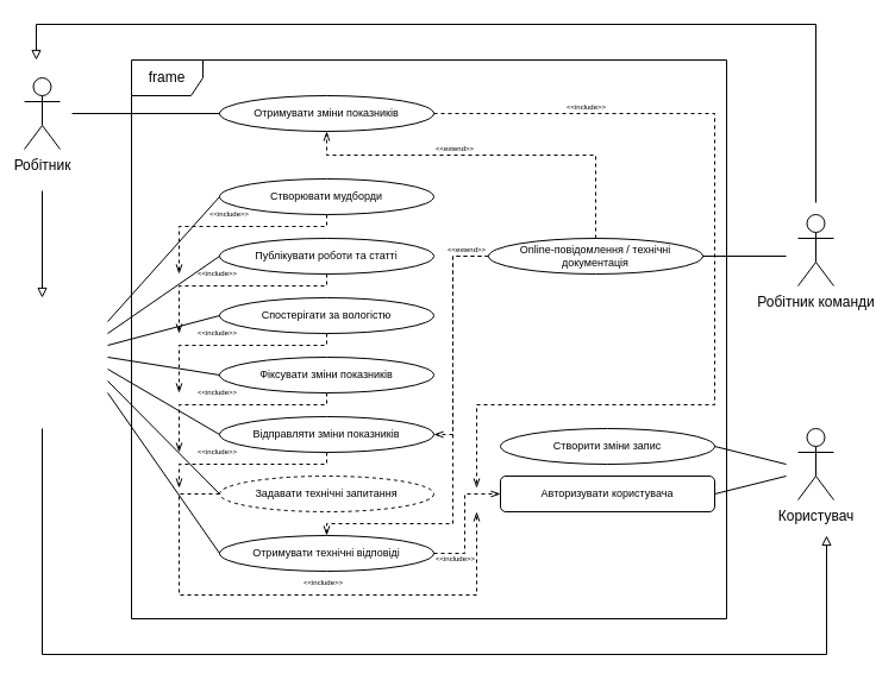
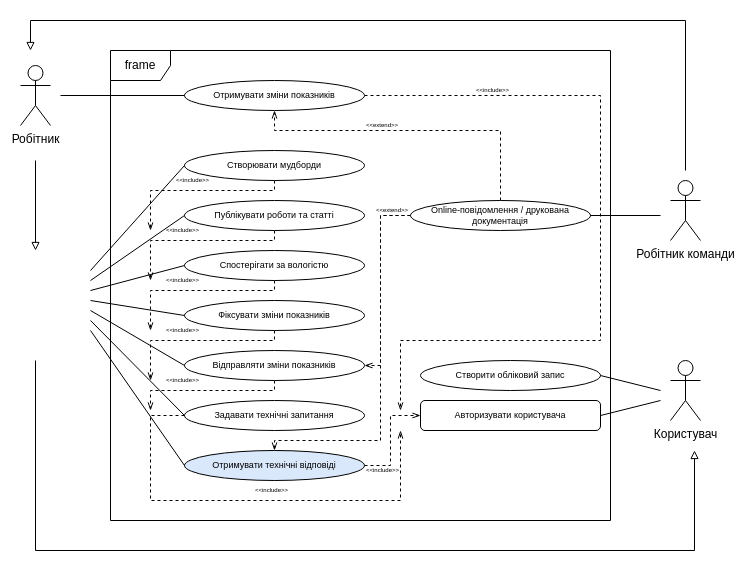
  <mxCell id="0" />
  <mxCell id="1" parent="0" />
  <mxCell id="2" value="frame" style="shape=umlFrame;whiteSpace=wrap;html=1;" parent="1" vertex="1"><mxGeometry x="110" y="50" width="500" height="470" as="geometry" /></mxCell>
  <mxCell id="3" style="edgeStyle=orthogonalEdgeStyle;rounded=0;orthogonalLoop=1;jettySize=auto;html=1;fontSize=6;startArrow=none;startFill=0;endArrow=block;endFill=0;" parent="1" edge="1"><mxGeometry relative="1" as="geometry"><mxPoint x="694" y="450" as="targetPoint" /><mxPoint x="35" y="360" as="sourcePoint" /><Array as="points"><mxPoint x="35" y="550" /><mxPoint x="694" y="550" /></Array></mxGeometry></mxCell>
  <mxCell id="4" style="edgeStyle=orthogonalEdgeStyle;rounded=0;orthogonalLoop=1;jettySize=auto;html=1;fontSize=6;startArrow=none;startFill=0;endArrow=block;endFill=0;" parent="1" edge="1"><mxGeometry relative="1" as="geometry"><mxPoint x="30" y="50" as="targetPoint" /><mxPoint x="685" y="170" as="sourcePoint" /><Array as="points"><mxPoint x="685" y="20" /><mxPoint x="30" y="20" /></Array></mxGeometry></mxCell>
  <mxCell id="5" value="Робітник команди" style="shape=umlActor;verticalLabelPosition=bottom;verticalAlign=top;html=1;" parent="1" vertex="1"><mxGeometry x="670" y="180" width="30" height="60" as="geometry" /></mxCell>
  <mxCell id="6" value="Користувач" style="shape=umlActor;verticalLabelPosition=bottom;verticalAlign=top;html=1;" parent="1" vertex="1"><mxGeometry x="670" y="360" width="30" height="60" as="geometry" /></mxCell>
  <mxCell id="7" style="edgeStyle=orthogonalEdgeStyle;rounded=0;orthogonalLoop=1;jettySize=auto;html=1;fontSize=6;startArrow=none;startFill=0;endArrow=block;endFill=0;" parent="1" edge="1"><mxGeometry relative="1" as="geometry"><mxPoint x="35" y="250" as="targetPoint" /><mxPoint x="35" y="160" as="sourcePoint" /></mxGeometry></mxCell>
  <mxCell id="8" value="Робітник" style="shape=umlActor;verticalLabelPosition=bottom;verticalAlign=top;html=1;" parent="1" vertex="1"><mxGeometry x="20" y="65" width="30" height="60" as="geometry" /></mxCell>
  <mxCell id="9" style="edgeStyle=orthogonalEdgeStyle;rounded=0;orthogonalLoop=1;jettySize=auto;html=1;exitX=0.5;exitY=1;exitDx=0;exitDy=0;dashed=1;fontSize=6;startArrow=none;startFill=0;endArrow=openThin;endFill=0;" parent="1" source="10" edge="1"><mxGeometry relative="1" as="geometry"><mxPoint x="150" y="230" as="targetPoint" /><Array as="points"><mxPoint x="274" y="190" /><mxPoint x="150" y="190" /></Array></mxGeometry></mxCell>
  <mxCell id="10" value="Створювати мудборди" style="ellipse;whiteSpace=wrap;html=1;align=center;fontSize=9;" parent="1" vertex="1"><mxGeometry x="184" y="150" width="180" height="30" as="geometry" /></mxCell>
  <mxCell id="11" style="edgeStyle=orthogonalEdgeStyle;rounded=0;orthogonalLoop=1;jettySize=auto;html=1;exitX=0.5;exitY=1;exitDx=0;exitDy=0;dashed=1;fontSize=6;startArrow=none;startFill=0;endArrow=openThin;endFill=0;" parent="1" source="12" edge="1"><mxGeometry relative="1" as="geometry"><mxPoint x="150" y="280" as="targetPoint" /><Array as="points"><mxPoint x="274" y="240" /><mxPoint x="150" y="240" /></Array></mxGeometry></mxCell>
  <mxCell id="12" value="Публікувати роботи та статті" style="ellipse;whiteSpace=wrap;html=1;align=center;fontSize=9;" parent="1" vertex="1"><mxGeometry x="184" y="200" width="180" height="30" as="geometry" /></mxCell>
  <mxCell id="13" style="edgeStyle=orthogonalEdgeStyle;rounded=0;orthogonalLoop=1;jettySize=auto;html=1;exitX=0.5;exitY=1;exitDx=0;exitDy=0;dashed=1;fontSize=6;startArrow=none;startFill=0;endArrow=openThin;endFill=0;" parent="1" source="14" edge="1"><mxGeometry relative="1" as="geometry"><mxPoint x="150" y="330" as="targetPoint" /><Array as="points"><mxPoint x="274" y="290" /><mxPoint x="150" y="290" /></Array></mxGeometry></mxCell>
  <mxCell id="14" value="Спостерігати за вологістю" style="ellipse;whiteSpace=wrap;html=1;align=center;fontSize=9;" parent="1" vertex="1"><mxGeometry x="184" y="250" width="180" height="30" as="geometry" /></mxCell>
  <mxCell id="15" style="edgeStyle=orthogonalEdgeStyle;rounded=0;orthogonalLoop=1;jettySize=auto;html=1;dashed=1;fontSize=6;startArrow=none;startFill=0;endArrow=openThin;endFill=0;exitX=0.5;exitY=1;exitDx=0;exitDy=0;" parent="1" source="16" edge="1"><mxGeometry relative="1" as="geometry"><mxPoint x="150" y="380" as="targetPoint" /><Array as="points"><mxPoint x="274" y="340" /><mxPoint x="150" y="340" /></Array></mxGeometry></mxCell>
  <mxCell id="16" value="Фіксувати зміни показників" style="ellipse;whiteSpace=wrap;html=1;align=center;fontSize=9;" parent="1" vertex="1"><mxGeometry x="184" y="300" width="180" height="30" as="geometry" /></mxCell>
  <mxCell id="17" style="edgeStyle=orthogonalEdgeStyle;rounded=0;orthogonalLoop=1;jettySize=auto;html=1;fontSize=6;startArrow=none;startFill=0;endArrow=openThin;endFill=0;dashed=1;exitX=0.5;exitY=1;exitDx=0;exitDy=0;" parent="1" source="18" edge="1"><mxGeometry relative="1" as="geometry"><mxPoint x="150" y="410" as="targetPoint" /><Array as="points"><mxPoint x="274" y="390" /><mxPoint x="150" y="390" /></Array></mxGeometry></mxCell>
  <mxCell id="18" value="Відправляти зміни показників" style="ellipse;whiteSpace=wrap;html=1;align=center;fontSize=9;" parent="1" vertex="1"><mxGeometry x="184" y="350" width="180" height="30" as="geometry" /></mxCell>
  <mxCell id="19" style="edgeStyle=orthogonalEdgeStyle;rounded=0;orthogonalLoop=1;jettySize=auto;html=1;dashed=1;fontSize=9;startArrow=none;startFill=0;endArrow=openThin;endFill=0;exitX=0;exitY=0.5;exitDx=0;exitDy=0;" parent="1" source="20" edge="1"><mxGeometry relative="1" as="geometry"><mxPoint x="400" y="430" as="targetPoint" /><Array as="points"><mxPoint x="150" y="415" /><mxPoint x="150" y="500" /><mxPoint x="400" y="500" /><mxPoint x="400" y="430" /></Array></mxGeometry></mxCell>
- <mxCell id="20" value="Задавати технічні запитання" style="ellipse;whiteSpace=wrap;html=1;align=center;fontSize=9;dashed=1;" parent="1" vertex="1"><mxGeometry x="184" y="400" width="180" height="30" as="geometry" /></mxCell>
+ <mxCell id="20" value="Задавати технічні запитання" style="ellipse;whiteSpace=wrap;html=1;align=center;fontSize=9;" parent="1" vertex="1"><mxGeometry x="184" y="400" width="180" height="30" as="geometry" /></mxCell>
  <mxCell id="21" style="edgeStyle=orthogonalEdgeStyle;rounded=0;orthogonalLoop=1;jettySize=auto;html=1;entryX=0;entryY=0.5;entryDx=0;entryDy=0;dashed=1;fontSize=9;startArrow=none;startFill=0;endArrow=openThin;endFill=0;exitX=1;exitY=0.5;exitDx=0;exitDy=0;" parent="1" source="22" target="29" edge="1"><mxGeometry relative="1" as="geometry"><Array as="points"><mxPoint x="390" y="465" /><mxPoint x="390" y="415" /></Array></mxGeometry></mxCell>
- <mxCell id="22" value="Отримувати технічні відповіді" style="ellipse;whiteSpace=wrap;html=1;align=center;fontSize=9;" parent="1" vertex="1"><mxGeometry x="184" y="450" width="180" height="30" as="geometry" /></mxCell>
+ <mxCell id="22" value="Отримувати технічні відповіді" style="ellipse;whiteSpace=wrap;html=1;align=center;fontSize=9;fillColor=#dae8fc;" parent="1" vertex="1"><mxGeometry x="184" y="450" width="180" height="30" as="geometry" /></mxCell>
  <mxCell id="23" style="edgeStyle=orthogonalEdgeStyle;rounded=0;orthogonalLoop=1;jettySize=auto;html=1;dashed=1;fontSize=6;startArrow=none;startFill=0;endArrow=openThin;endFill=0;" parent="1" source="24" edge="1"><mxGeometry relative="1" as="geometry"><mxPoint x="400" y="410" as="targetPoint" /><Array as="points"><mxPoint x="600" y="95" /><mxPoint x="600" y="340" /><mxPoint x="400" y="340" /><mxPoint x="400" y="410" /></Array></mxGeometry></mxCell>
  <mxCell id="24" value="Отримувати зміни показників" style="ellipse;whiteSpace=wrap;html=1;align=center;fontSize=9;" parent="1" vertex="1"><mxGeometry x="184" y="80" width="180" height="30" as="geometry" /></mxCell>
  <mxCell id="25" style="edgeStyle=orthogonalEdgeStyle;rounded=0;orthogonalLoop=1;jettySize=auto;html=1;exitX=0.5;exitY=0;exitDx=0;exitDy=0;entryX=0.5;entryY=1;entryDx=0;entryDy=0;dashed=1;fontSize=6;startArrow=none;startFill=0;endArrow=openThin;endFill=0;" parent="1" source="28" target="24" edge="1"><mxGeometry relative="1" as="geometry"><Array as="points"><mxPoint x="500" y="130" /><mxPoint x="274" y="130" /></Array></mxGeometry></mxCell>
  <mxCell id="26" style="edgeStyle=orthogonalEdgeStyle;rounded=0;orthogonalLoop=1;jettySize=auto;html=1;dashed=1;fontSize=6;startArrow=none;startFill=0;endArrow=openThin;endFill=0;entryX=0.5;entryY=0;entryDx=0;entryDy=0;" parent="1" source="28" target="22" edge="1"><mxGeometry relative="1" as="geometry"><Array as="points"><mxPoint x="380" y="215" /><mxPoint x="380" y="440" /><mxPoint x="274" y="440" /></Array></mxGeometry></mxCell>
  <mxCell id="27" style="edgeStyle=orthogonalEdgeStyle;rounded=0;orthogonalLoop=1;jettySize=auto;html=1;entryX=1;entryY=0.5;entryDx=0;entryDy=0;dashed=1;fontSize=6;startArrow=none;startFill=0;endArrow=openThin;endFill=0;" parent="1" source="28" target="18" edge="1"><mxGeometry relative="1" as="geometry"><Array as="points"><mxPoint x="380" y="215" /><mxPoint x="380" y="365" /></Array></mxGeometry></mxCell>
- <mxCell id="28" value="&lt;font style=&quot;font-size: 9px;&quot;&gt;Online-повідомлення / технічні документація&lt;/font&gt;" style="ellipse;whiteSpace=wrap;html=1;align=center;fontSize=9;" parent="1" vertex="1"><mxGeometry x="410" y="200" width="180" height="30" as="geometry" /></mxCell>
+ <mxCell id="28" value="&lt;font style=&quot;font-size: 9px;&quot;&gt;Online-повідомлення / друкована документація&lt;/font&gt;" style="ellipse;whiteSpace=wrap;html=1;align=center;fontSize=9;" parent="1" vertex="1"><mxGeometry x="410" y="200" width="180" height="30" as="geometry" /></mxCell>
  <mxCell id="29" value="&lt;font style=&quot;font-size: 9px;&quot;&gt;Авторизувати користувача&lt;/font&gt;" style="whiteSpace=wrap;html=1;align=center;fontSize=9;rounded=1;" parent="1" vertex="1"><mxGeometry x="420" y="400" width="180" height="30" as="geometry" /></mxCell>
- <mxCell id="30" value="&lt;font style=&quot;font-size: 9px;&quot;&gt;Створити зміни запис&lt;/font&gt;" style="ellipse;whiteSpace=wrap;html=1;align=center;fontSize=9;" parent="1" vertex="1"><mxGeometry x="420" y="360" width="180" height="30" as="geometry" /></mxCell>
+ <mxCell id="30" value="&lt;font style=&quot;font-size: 9px;&quot;&gt;Створити обліковий запис&lt;/font&gt;" style="ellipse;whiteSpace=wrap;html=1;align=center;fontSize=9;" parent="1" vertex="1"><mxGeometry x="420" y="360" width="180" height="30" as="geometry" /></mxCell>
  <mxCell id="31" value="" style="endArrow=none;html=1;rounded=0;fontSize=9;entryX=0;entryY=0.5;entryDx=0;entryDy=0;" parent="1" target="10" edge="1"><mxGeometry relative="1" as="geometry"><mxPoint x="90" y="270" as="sourcePoint" /><mxPoint x="270" y="249.17" as="targetPoint" /></mxGeometry></mxCell>
  <mxCell id="32" value="" style="endArrow=none;html=1;rounded=0;fontSize=9;entryX=0;entryY=0.5;entryDx=0;entryDy=0;" parent="1" target="12" edge="1"><mxGeometry relative="1" as="geometry"><mxPoint x="90" y="280" as="sourcePoint" /><mxPoint x="270" y="260" as="targetPoint" /></mxGeometry></mxCell>
  <mxCell id="33" value="" style="endArrow=none;html=1;rounded=0;fontSize=9;entryX=0;entryY=0.5;entryDx=0;entryDy=0;" parent="1" target="14" edge="1"><mxGeometry relative="1" as="geometry"><mxPoint x="90" y="290" as="sourcePoint" /><mxPoint x="280" y="280" as="targetPoint" /></mxGeometry></mxCell>
  <mxCell id="34" value="" style="endArrow=none;html=1;rounded=0;fontSize=9;entryX=0;entryY=0.5;entryDx=0;entryDy=0;" parent="1" target="16" edge="1"><mxGeometry relative="1" as="geometry"><mxPoint x="90" y="300" as="sourcePoint" /><mxPoint x="250" y="294.66" as="targetPoint" /></mxGeometry></mxCell>
  <mxCell id="35" value="" style="endArrow=none;html=1;rounded=0;fontSize=9;entryX=0;entryY=0.5;entryDx=0;entryDy=0;" parent="1" target="18" edge="1"><mxGeometry relative="1" as="geometry"><mxPoint x="90" y="310" as="sourcePoint" /><mxPoint x="250" y="310" as="targetPoint" /></mxGeometry></mxCell>
  <mxCell id="36" value="" style="endArrow=none;html=1;rounded=0;fontSize=9;entryX=0;entryY=0.5;entryDx=0;entryDy=0;" parent="1" target="20" edge="1"><mxGeometry relative="1" as="geometry"><mxPoint x="90" y="320" as="sourcePoint" /><mxPoint x="250" y="320" as="targetPoint" /></mxGeometry></mxCell>
  <mxCell id="37" value="" style="endArrow=none;html=1;rounded=0;fontSize=9;entryX=0;entryY=0.5;entryDx=0;entryDy=0;" parent="1" target="22" edge="1"><mxGeometry relative="1" as="geometry"><mxPoint x="90" y="330" as="sourcePoint" /><mxPoint x="250" y="330" as="targetPoint" /></mxGeometry></mxCell>
  <mxCell id="38" value="" style="endArrow=none;html=1;rounded=0;fontSize=9;entryX=0;entryY=0.5;entryDx=0;entryDy=0;" parent="1" target="24" edge="1"><mxGeometry relative="1" as="geometry"><mxPoint x="60" y="95" as="sourcePoint" /><mxPoint x="210" y="474.5" as="targetPoint" /></mxGeometry></mxCell>
  <mxCell id="39" value="" style="endArrow=none;html=1;rounded=0;fontSize=9;exitX=1;exitY=0.5;exitDx=0;exitDy=0;" parent="1" source="28" edge="1"><mxGeometry relative="1" as="geometry"><mxPoint x="580" y="214.5" as="sourcePoint" /><mxPoint x="660" y="215" as="targetPoint" /></mxGeometry></mxCell>
  <mxCell id="40" value="" style="endArrow=none;html=1;rounded=0;fontSize=9;exitX=1;exitY=0.5;exitDx=0;exitDy=0;" parent="1" source="30" edge="1"><mxGeometry relative="1" as="geometry"><mxPoint x="390" y="350" as="sourcePoint" /><mxPoint x="660" y="390" as="targetPoint" /></mxGeometry></mxCell>
  <mxCell id="41" value="" style="endArrow=none;html=1;rounded=0;fontSize=9;exitX=1;exitY=0.5;exitDx=0;exitDy=0;" parent="1" source="29" edge="1"><mxGeometry relative="1" as="geometry"><mxPoint x="390" y="350" as="sourcePoint" /><mxPoint x="660" y="400" as="targetPoint" /></mxGeometry></mxCell>
  <mxCell id="42" value="&lt;&lt;include&gt;&gt;" style="text;strokeColor=none;fillColor=none;spacingLeft=4;spacingRight=4;overflow=hidden;rotatable=0;points=[[0,0.5],[1,0.5]];portConstraint=eastwest;fontSize=6;" parent="1" vertex="1"><mxGeometry x="170" y="170" width="50" height="10" as="geometry" /></mxCell>
  <mxCell id="43" value="&lt;&lt;include&gt;&gt;" style="text;strokeColor=none;fillColor=none;spacingLeft=4;spacingRight=4;overflow=hidden;rotatable=0;points=[[0,0.5],[1,0.5]];portConstraint=eastwest;fontSize=6;" parent="1" vertex="1"><mxGeometry x="160" y="220" width="50" height="10" as="geometry" /></mxCell>
  <mxCell id="44" value="&lt;&lt;include&gt;&gt;" style="text;strokeColor=none;fillColor=none;spacingLeft=4;spacingRight=4;overflow=hidden;rotatable=0;points=[[0,0.5],[1,0.5]];portConstraint=eastwest;fontSize=6;" parent="1" vertex="1"><mxGeometry x="160" y="270" width="50" height="10" as="geometry" /></mxCell>
  <mxCell id="45" value="&lt;&lt;include&gt;&gt;" style="text;strokeColor=none;fillColor=none;spacingLeft=4;spacingRight=4;overflow=hidden;rotatable=0;points=[[0,0.5],[1,0.5]];portConstraint=eastwest;fontSize=6;" parent="1" vertex="1"><mxGeometry x="160" y="320" width="50" height="10" as="geometry" /></mxCell>
  <mxCell id="46" value="&lt;&lt;include&gt;&gt;" style="text;strokeColor=none;fillColor=none;spacingLeft=4;spacingRight=4;overflow=hidden;rotatable=0;points=[[0,0.5],[1,0.5]];portConstraint=eastwest;fontSize=6;" parent="1" vertex="1"><mxGeometry x="160" y="370" width="50" height="10" as="geometry" /></mxCell>
  <mxCell id="47" value="&lt;&lt;include&gt;&gt;" style="text;strokeColor=none;fillColor=none;spacingLeft=4;spacingRight=4;overflow=hidden;rotatable=0;points=[[0,0.5],[1,0.5]];portConstraint=eastwest;fontSize=6;" parent="1" vertex="1"><mxGeometry x="249" y="480" width="50" height="10" as="geometry" /></mxCell>
  <mxCell id="48" value="&lt;&lt;include&gt;&gt;" style="text;strokeColor=none;fillColor=none;spacingLeft=4;spacingRight=4;overflow=hidden;rotatable=0;points=[[0,0.5],[1,0.5]];portConstraint=eastwest;fontSize=6;" parent="1" vertex="1"><mxGeometry x="360" y="460" width="50" height="10" as="geometry" /></mxCell>
  <mxCell id="49" value="&lt;&lt;include&gt;&gt;" style="text;strokeColor=none;fillColor=none;spacingLeft=4;spacingRight=4;overflow=hidden;rotatable=0;points=[[0,0.5],[1,0.5]];portConstraint=eastwest;fontSize=6;" parent="1" vertex="1"><mxGeometry x="470" y="80" width="50" height="10" as="geometry" /></mxCell>
  <mxCell id="50" value="&lt;&lt;extend&gt;&gt;" style="text;strokeColor=none;fillColor=none;spacingLeft=4;spacingRight=4;overflow=hidden;rotatable=0;points=[[0,0.5],[1,0.5]];portConstraint=eastwest;fontSize=6;" parent="1" vertex="1"><mxGeometry x="360" y="115" width="50" height="10" as="geometry" /></mxCell>
  <mxCell id="51" value="&lt;&lt;extend&gt;&gt;" style="text;strokeColor=none;fillColor=none;spacingLeft=4;spacingRight=4;overflow=hidden;rotatable=0;points=[[0,0.5],[1,0.5]];portConstraint=eastwest;fontSize=6;" parent="1" vertex="1"><mxGeometry x="370" y="200" width="50" height="10" as="geometry" /></mxCell>
